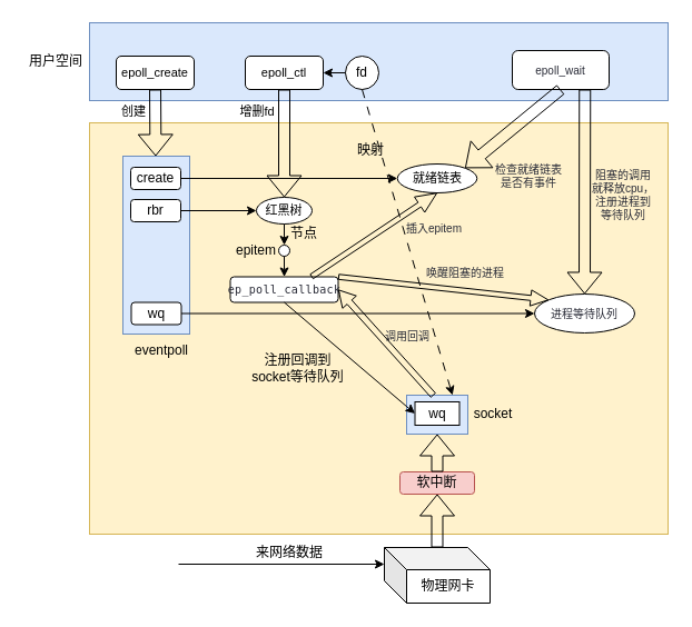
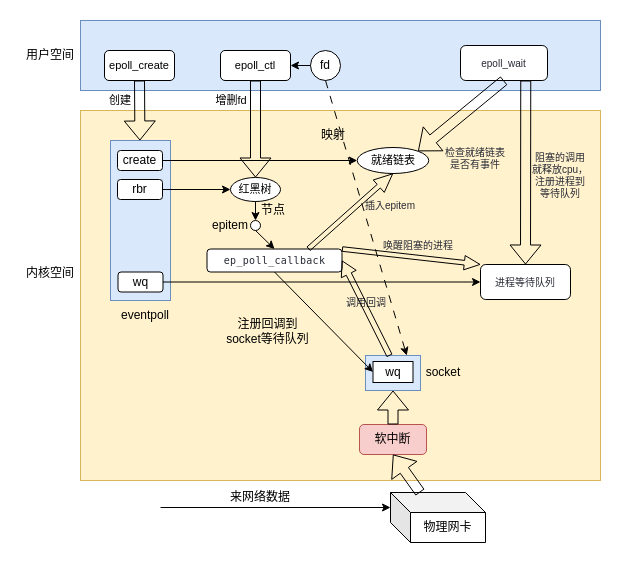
  <mxCell id="0" />
  <mxCell id="1" parent="0" />
  <mxCell id="2" value="" style="rounded=0;whiteSpace=wrap;html=1;fillColor=#dae8fc;strokeColor=#6c8ebf;" vertex="1" parent="1"><mxGeometry x="80" y="20" width="520" height="70" as="geometry" /></mxCell>
  <mxCell id="3" value="用户空间" style="text;html=1;strokeColor=none;fillColor=none;align=center;verticalAlign=middle;whiteSpace=wrap;rounded=0;" vertex="1" parent="1"><mxGeometry x="20" y="40" width="60" height="30" as="geometry" /></mxCell>
  <mxCell id="4" value="" style="rounded=0;whiteSpace=wrap;html=1;fillColor=#fff2cc;strokeColor=#d6b656;" vertex="1" parent="1"><mxGeometry x="80" y="110" width="520" height="370" as="geometry" /></mxCell>
- <mxCell id="6" value="物理网卡" style="shape=cube;whiteSpace=wrap;html=1;boundedLbl=1;backgroundOutline=1;darkOpacity=0.05;darkOpacity2=0.1;" vertex="1" parent="1"><mxGeometry x="345" y="492" width="95" height="50" as="geometry" /></mxCell>
+ <mxCell id="5" value="内核空间" style="text;html=1;strokeColor=none;fillColor=none;align=center;verticalAlign=middle;whiteSpace=wrap;rounded=0;" vertex="1" parent="1"><mxGeometry x="20" y="257.5" width="60" height="30" as="geometry" /></mxCell>
+ <mxCell id="6" value="物理网卡" style="shape=cube;whiteSpace=wrap;html=1;boundedLbl=1;backgroundOutline=1;darkOpacity=0.05;darkOpacity2=0.1;" vertex="1" parent="1"><mxGeometry x="390" y="492" width="95" height="50" as="geometry" /></mxCell>
  <mxCell id="7" value="" style="rounded=0;whiteSpace=wrap;html=1;fillColor=#dae8fc;strokeColor=#6c8ebf;" vertex="1" parent="1"><mxGeometry x="110" y="140" width="60" height="160" as="geometry" /></mxCell>
  <mxCell id="8" value="eventpoll" style="text;html=1;strokeColor=none;fillColor=none;align=center;verticalAlign=middle;whiteSpace=wrap;rounded=0;" vertex="1" parent="1"><mxGeometry x="115" y="300" width="60" height="30" as="geometry" /></mxCell>
  <mxCell id="9" value="create" style="rounded=1;whiteSpace=wrap;html=1;" vertex="1" parent="1"><mxGeometry x="117" y="150" width="45" height="20" as="geometry" /></mxCell>
  <mxCell id="10" value="rbr" style="rounded=1;whiteSpace=wrap;html=1;" vertex="1" parent="1"><mxGeometry x="117" y="179" width="45" height="20" as="geometry" /></mxCell>
  <mxCell id="11" value="红黑树" style="ellipse;whiteSpace=wrap;html=1;fontSize=11;" vertex="1" parent="1"><mxGeometry x="230" y="177" width="50" height="24" as="geometry" /></mxCell>
  <mxCell id="12" value="就绪链表" style="ellipse;whiteSpace=wrap;html=1;fontSize=11;" vertex="1" parent="1"><mxGeometry x="356.75" y="147" width="71.5" height="26" as="geometry" /></mxCell>
  <mxCell id="13" value="" style="endArrow=classic;html=1;fontSize=11;exitX=1;exitY=0.5;exitDx=0;exitDy=0;" edge="1" parent="1" source="10" target="11"><mxGeometry width="50" height="50" relative="1" as="geometry"><mxPoint x="290" y="260" as="sourcePoint" /><mxPoint x="340" y="210" as="targetPoint" /></mxGeometry></mxCell>
  <mxCell id="14" value="" style="endArrow=classic;html=1;fontSize=11;exitX=1;exitY=0.5;exitDx=0;exitDy=0;entryX=0;entryY=0.5;entryDx=0;entryDy=0;" edge="1" parent="1" source="9" target="12"><mxGeometry width="50" height="50" relative="1" as="geometry"><mxPoint x="290" y="260" as="sourcePoint" /><mxPoint x="340" y="210" as="targetPoint" /></mxGeometry></mxCell>
  <mxCell id="15" value="epoll_create" style="rounded=1;whiteSpace=wrap;html=1;fontSize=11;" vertex="1" parent="1"><mxGeometry x="104" y="50" width="70" height="30" as="geometry" /></mxCell>
  <mxCell id="16" value="" style="shape=flexArrow;endArrow=classic;html=1;fontSize=11;exitX=0.5;exitY=1;exitDx=0;exitDy=0;" edge="1" parent="1" source="15" target="7"><mxGeometry width="50" height="50" relative="1" as="geometry"><mxPoint x="290" y="260" as="sourcePoint" /><mxPoint x="340" y="210" as="targetPoint" /></mxGeometry></mxCell>
  <mxCell id="17" value="创建" style="text;html=1;strokeColor=none;fillColor=none;align=center;verticalAlign=middle;whiteSpace=wrap;rounded=0;fontSize=11;" vertex="1" parent="1"><mxGeometry x="90" y="85" width="60" height="30" as="geometry" /></mxCell>
  <mxCell id="18" value="epoll_ctl" style="rounded=1;whiteSpace=wrap;html=1;fontSize=11;" vertex="1" parent="1"><mxGeometry x="220" y="50" width="70" height="30" as="geometry" /></mxCell>
  <mxCell id="19" value="" style="shape=flexArrow;endArrow=classic;html=1;fontSize=11;exitX=0.5;exitY=1;exitDx=0;exitDy=0;entryX=0.5;entryY=0;entryDx=0;entryDy=0;" edge="1" parent="1" source="18" target="11"><mxGeometry width="50" height="50" relative="1" as="geometry"><mxPoint x="290" y="260" as="sourcePoint" /><mxPoint x="340" y="210" as="targetPoint" /></mxGeometry></mxCell>
  <mxCell id="20" value="增删fd" style="text;html=1;strokeColor=none;fillColor=none;align=center;verticalAlign=middle;whiteSpace=wrap;rounded=0;fontSize=11;" vertex="1" parent="1"><mxGeometry x="201" y="85" width="60" height="30" as="geometry" /></mxCell>
  <mxCell id="21" value="" style="ellipse;whiteSpace=wrap;html=1;aspect=fixed;fontSize=4;" vertex="1" parent="1"><mxGeometry x="250" y="220" width="10" height="10" as="geometry" /></mxCell>
  <mxCell id="22" value="" style="endArrow=classic;html=1;fontSize=4;exitX=0.5;exitY=1;exitDx=0;exitDy=0;entryX=0.5;entryY=0;entryDx=0;entryDy=0;" edge="1" parent="1" source="11" target="21"><mxGeometry width="50" height="50" relative="1" as="geometry"><mxPoint x="290" y="260" as="sourcePoint" /><mxPoint x="340" y="210" as="targetPoint" /></mxGeometry></mxCell>
  <mxCell id="23" value="fd" style="ellipse;whiteSpace=wrap;html=1;fontSize=12;" vertex="1" parent="1"><mxGeometry x="310" y="50" width="30" height="30" as="geometry" /></mxCell>
  <mxCell id="24" value="" style="endArrow=classic;html=1;fontSize=12;exitX=0;exitY=0.5;exitDx=0;exitDy=0;entryX=1;entryY=0.5;entryDx=0;entryDy=0;" edge="1" parent="1" source="23" target="18"><mxGeometry width="50" height="50" relative="1" as="geometry"><mxPoint x="290" y="260" as="sourcePoint" /><mxPoint x="340" y="210" as="targetPoint" /></mxGeometry></mxCell>
  <mxCell id="25" value="" style="rounded=0;whiteSpace=wrap;html=1;fontSize=12;fillColor=#dae8fc;strokeColor=#6c8ebf;" vertex="1" parent="1"><mxGeometry x="365" y="355" width="55" height="35" as="geometry" /></mxCell>
  <mxCell id="26" value="" style="endArrow=classic;html=1;fontSize=12;exitX=0.5;exitY=1;exitDx=0;exitDy=0;entryX=0.75;entryY=0;entryDx=0;entryDy=0;dashed=1;dashPattern=8 8;" edge="1" parent="1" source="23" target="25"><mxGeometry width="50" height="50" relative="1" as="geometry"><mxPoint x="290" y="260" as="sourcePoint" /><mxPoint x="340" y="210" as="targetPoint" /></mxGeometry></mxCell>
  <mxCell id="27" value="" style="endArrow=classic;html=1;fontSize=12;entryX=0.5;entryY=0;entryDx=0;entryDy=0;exitX=0.5;exitY=1;exitDx=0;exitDy=0;" edge="1" parent="1" source="21" target="39"><mxGeometry width="50" height="50" relative="1" as="geometry"><mxPoint x="260" y="225" as="sourcePoint" /><mxPoint x="340" y="210" as="targetPoint" /></mxGeometry></mxCell>
  <mxCell id="28" value="socket" style="text;html=1;strokeColor=none;fillColor=none;align=center;verticalAlign=middle;whiteSpace=wrap;rounded=0;fontSize=12;" vertex="1" parent="1"><mxGeometry x="412.5" y="356.5" width="60" height="30" as="geometry" /></mxCell>
  <mxCell id="29" value="wq" style="rounded=0;whiteSpace=wrap;html=1;fontSize=12;" vertex="1" parent="1"><mxGeometry x="372.5" y="361" width="40" height="21" as="geometry" /></mxCell>
  <mxCell id="30" value="节点" style="text;html=1;strokeColor=none;fillColor=none;align=center;verticalAlign=middle;whiteSpace=wrap;rounded=0;fontSize=12;" vertex="1" parent="1"><mxGeometry x="243" y="195" width="60" height="30" as="geometry" /></mxCell>
  <mxCell id="31" value="注册回调到socket等待队列" style="text;html=1;strokeColor=none;fillColor=none;align=center;verticalAlign=middle;whiteSpace=wrap;rounded=0;fontSize=12;" vertex="1" parent="1"><mxGeometry x="220" y="316" width="95" height="30" as="geometry" /></mxCell>
  <mxCell id="32" value="映射" style="text;html=1;strokeColor=none;fillColor=none;align=center;verticalAlign=middle;whiteSpace=wrap;rounded=0;fontSize=12;" vertex="1" parent="1"><mxGeometry x="303" y="120" width="60" height="30" as="geometry" /></mxCell>
  <mxCell id="33" value="epitem" style="text;html=1;strokeColor=none;fillColor=none;align=center;verticalAlign=middle;whiteSpace=wrap;rounded=0;fontSize=12;" vertex="1" parent="1"><mxGeometry x="200" y="210" width="60" height="30" as="geometry" /></mxCell>
  <mxCell id="34" value="" style="endArrow=classic;html=1;fontSize=12;entryX=0;entryY=0;entryDx=0;entryDy=15;entryPerimeter=0;" edge="1" parent="1" target="6"><mxGeometry width="50" height="50" relative="1" as="geometry"><mxPoint x="160" y="507" as="sourcePoint" /><mxPoint x="360" y="372" as="targetPoint" /></mxGeometry></mxCell>
  <mxCell id="35" value="来网络数据" style="text;html=1;strokeColor=none;fillColor=none;align=center;verticalAlign=middle;whiteSpace=wrap;rounded=0;fontSize=12;" vertex="1" parent="1"><mxGeometry x="220" y="482" width="80" height="30" as="geometry" /></mxCell>
- <mxCell id="36" value="软中断" style="rounded=1;whiteSpace=wrap;html=1;fontSize=12;fillColor=#f8cecc;strokeColor=#b85450;" vertex="1" parent="1"><mxGeometry x="359" y="424" width="67" height="20" as="geometry" /></mxCell>
+ <mxCell id="36" value="软中断" style="rounded=1;whiteSpace=wrap;html=1;fontSize=12;fillColor=#f8cecc;strokeColor=#b85450;" vertex="1" parent="1"><mxGeometry x="359" y="424" width="67" height="30" as="geometry" /></mxCell>
  <mxCell id="37" value="" style="shape=flexArrow;endArrow=classic;html=1;fontSize=12;entryX=0.5;entryY=1;entryDx=0;entryDy=0;" edge="1" parent="1" source="6" target="36"><mxGeometry width="50" height="50" relative="1" as="geometry"><mxPoint x="380" y="420" as="sourcePoint" /><mxPoint x="430" y="370" as="targetPoint" /></mxGeometry></mxCell>
  <mxCell id="38" value="" style="shape=flexArrow;endArrow=classic;html=1;fontSize=12;exitX=0.5;exitY=0;exitDx=0;exitDy=0;entryX=0.5;entryY=1;entryDx=0;entryDy=0;" edge="1" parent="1" source="36" target="25"><mxGeometry width="50" height="50" relative="1" as="geometry"><mxPoint x="430" y="320" as="sourcePoint" /><mxPoint x="480" y="270" as="targetPoint" /></mxGeometry></mxCell>
- <mxCell id="39" value="&lt;span style=&quot;font-family: &amp;quot;roboto mono&amp;quot;, monospace; font-size: 10px; letter-spacing: 0.33px; text-align: start;&quot;&gt;ep_poll_callback&lt;/span&gt;" style="rounded=1;whiteSpace=wrap;html=1;fontSize=10;fontColor=#282A36;strokeColor=default;labelBackgroundColor=none;" vertex="1" parent="1"><mxGeometry x="206.5" y="248.5" width="97" height="23" as="geometry" /></mxCell>
+ <mxCell id="39" value="&lt;span style=&quot;font-family: &amp;quot;roboto mono&amp;quot;, monospace; font-size: 10px; letter-spacing: 0.33px; text-align: start;&quot;&gt;ep_poll_callback&lt;/span&gt;" style="rounded=1;whiteSpace=wrap;html=1;fontSize=10;fontColor=#282A36;strokeColor=default;labelBackgroundColor=none;" vertex="1" parent="1"><mxGeometry x="206.5" y="248.5" width="135" height="23" as="geometry" /></mxCell>
  <mxCell id="40" value="" style="endArrow=classic;html=1;fontSize=10;fontColor=#282A36;exitX=0.5;exitY=1;exitDx=0;exitDy=0;entryX=0;entryY=0.5;entryDx=0;entryDy=0;" edge="1" parent="1" source="39" target="29"><mxGeometry width="50" height="50" relative="1" as="geometry"><mxPoint x="280" y="350" as="sourcePoint" /><mxPoint x="330" y="300" as="targetPoint" /></mxGeometry></mxCell>
  <mxCell id="41" value="调用回调&lt;br&gt;" style="text;html=1;strokeColor=none;fillColor=none;align=center;verticalAlign=middle;whiteSpace=wrap;rounded=0;labelBackgroundColor=none;fontSize=10;fontColor=#282A36;" vertex="1" parent="1"><mxGeometry x="336" y="287.5" width="60" height="28.5" as="geometry" /></mxCell>
  <mxCell id="42" value="epoll_wait" style="rounded=1;whiteSpace=wrap;html=1;labelBackgroundColor=none;strokeColor=default;fontSize=10;fontColor=#282A36;" vertex="1" parent="1"><mxGeometry x="460" y="45" width="87" height="35" as="geometry" /></mxCell>
  <mxCell id="43" value="" style="shape=flexArrow;endArrow=classic;html=1;fontSize=10;fontColor=#282A36;exitX=0.5;exitY=1;exitDx=0;exitDy=0;entryX=1;entryY=0;entryDx=0;entryDy=0;" edge="1" parent="1" source="42" target="12"><mxGeometry width="50" height="50" relative="1" as="geometry"><mxPoint x="500" y="180" as="sourcePoint" /><mxPoint x="550" y="130" as="targetPoint" /></mxGeometry></mxCell>
  <mxCell id="44" value="检查就绪链表是否有事件" style="text;html=1;strokeColor=none;fillColor=none;align=center;verticalAlign=middle;whiteSpace=wrap;rounded=0;labelBackgroundColor=none;fontSize=10;fontColor=#282A36;" vertex="1" parent="1"><mxGeometry x="440" y="143" width="70" height="30" as="geometry" /></mxCell>
  <mxCell id="45" value="" style="shape=flexArrow;endArrow=classic;html=1;fontSize=10;fontColor=#282A36;exitX=0.439;exitY=0.008;exitDx=0;exitDy=0;exitPerimeter=0;entryX=1;entryY=0.5;entryDx=0;entryDy=0;width=5.556;endSize=4.539;endWidth=10.123;" edge="1" parent="1" source="25" target="39"><mxGeometry width="50" height="50" relative="1" as="geometry"><mxPoint x="450" y="300" as="sourcePoint" /><mxPoint x="500" y="250" as="targetPoint" /></mxGeometry></mxCell>
  <mxCell id="46" value="" style="shape=flexArrow;endArrow=classic;html=1;fontSize=10;fontColor=#282A36;exitX=0.75;exitY=0;exitDx=0;exitDy=0;entryX=0.5;entryY=1;entryDx=0;entryDy=0;width=4.722;endSize=5.856;endWidth=10.91;" edge="1" parent="1" source="39" target="12"><mxGeometry width="50" height="50" relative="1" as="geometry"><mxPoint x="450" y="250" as="sourcePoint" /><mxPoint x="500" y="200" as="targetPoint" /></mxGeometry></mxCell>
  <mxCell id="47" value="插入epitem" style="text;html=1;strokeColor=none;fillColor=none;align=center;verticalAlign=middle;whiteSpace=wrap;rounded=0;labelBackgroundColor=none;fontSize=10;fontColor=#282A36;" vertex="1" parent="1"><mxGeometry x="360" y="190" width="60" height="30" as="geometry" /></mxCell>
  <mxCell id="48" value="wq" style="rounded=1;whiteSpace=wrap;html=1;" vertex="1" parent="1"><mxGeometry x="117.5" y="271.5" width="45" height="20" as="geometry" /></mxCell>
- <mxCell id="49" value="进程等待队列" style="ellipse;whiteSpace=wrap;html=1;labelBackgroundColor=none;strokeColor=default;fontSize=10;fontColor=#282A36;" vertex="1" parent="1"><mxGeometry x="480" y="264" width="90" height="35" as="geometry" /></mxCell>
+ <mxCell id="49" value="进程等待队列" style="whiteSpace=wrap;html=1;labelBackgroundColor=none;strokeColor=default;fontSize=10;fontColor=#282A36;rounded=1;" vertex="1" parent="1"><mxGeometry x="480" y="264" width="90" height="35" as="geometry" /></mxCell>
  <mxCell id="50" value="" style="endArrow=classic;html=1;fontSize=10;fontColor=#282A36;exitX=1;exitY=0.5;exitDx=0;exitDy=0;entryX=0;entryY=0.5;entryDx=0;entryDy=0;" edge="1" parent="1" source="48" target="49"><mxGeometry width="50" height="50" relative="1" as="geometry"><mxPoint x="270" y="270" as="sourcePoint" /><mxPoint x="320" y="220" as="targetPoint" /></mxGeometry></mxCell>
  <mxCell id="51" value="" style="shape=flexArrow;endArrow=classic;html=1;fontSize=10;fontColor=#282A36;exitX=1;exitY=0;exitDx=0;exitDy=0;entryX=0;entryY=0;entryDx=0;entryDy=0;width=4.571;endSize=4.909;endWidth=8.816;" edge="1" parent="1" source="39" target="49"><mxGeometry width="50" height="50" relative="1" as="geometry"><mxPoint x="420" y="260" as="sourcePoint" /><mxPoint x="470" y="210" as="targetPoint" /></mxGeometry></mxCell>
  <mxCell id="52" value="唤醒阻塞的进程" style="text;html=1;strokeColor=none;fillColor=none;align=center;verticalAlign=middle;whiteSpace=wrap;rounded=0;labelBackgroundColor=none;fontSize=10;fontColor=#282A36;" vertex="1" parent="1"><mxGeometry x="372.5" y="230" width="90" height="30" as="geometry" /></mxCell>
  <mxCell id="53" value="" style="shape=flexArrow;endArrow=classic;html=1;fontSize=10;fontColor=#282A36;exitX=0.75;exitY=1;exitDx=0;exitDy=0;entryX=0.5;entryY=0;entryDx=0;entryDy=0;" edge="1" parent="1" source="42" target="49"><mxGeometry width="50" height="50" relative="1" as="geometry"><mxPoint x="730" y="200" as="sourcePoint" /><mxPoint x="780" y="150" as="targetPoint" /></mxGeometry></mxCell>
  <mxCell id="54" value="阻塞的调用就释放cpu，注册进程到等待队列" style="text;html=1;strokeColor=none;fillColor=none;align=center;verticalAlign=middle;whiteSpace=wrap;rounded=0;labelBackgroundColor=none;fontSize=10;fontColor=#282A36;" vertex="1" parent="1"><mxGeometry x="530" y="160" width="60" height="30" as="geometry" /></mxCell>
